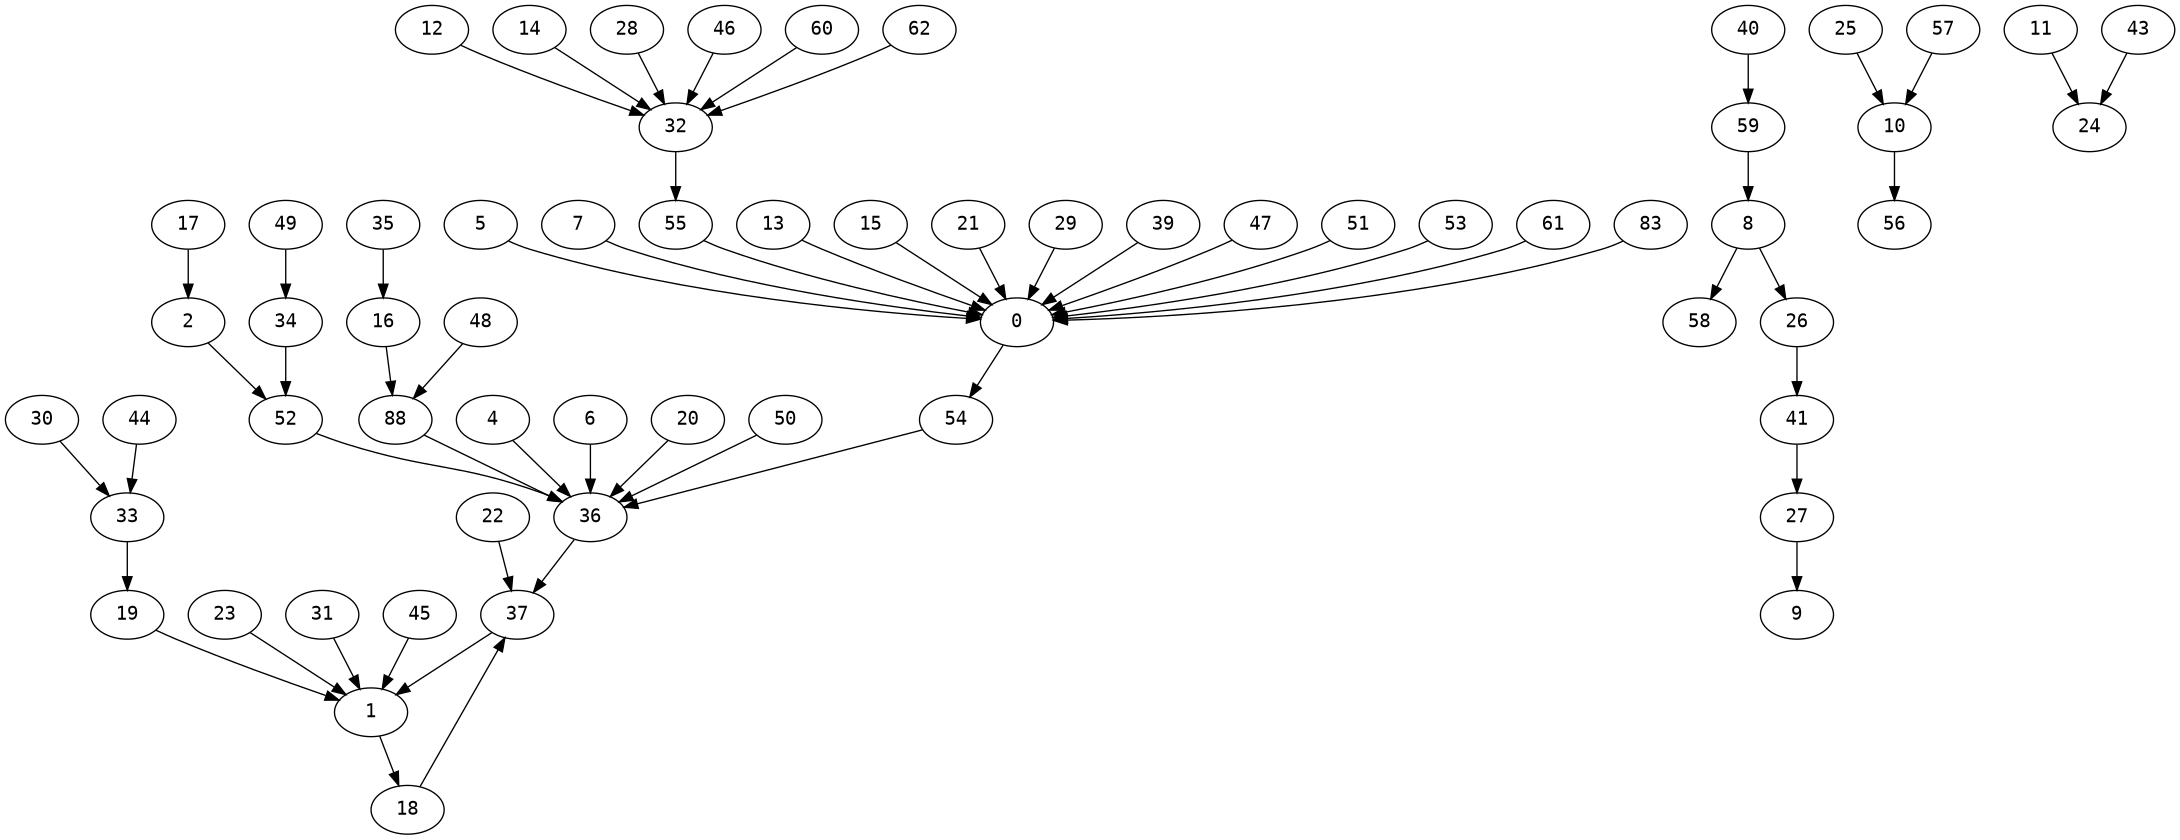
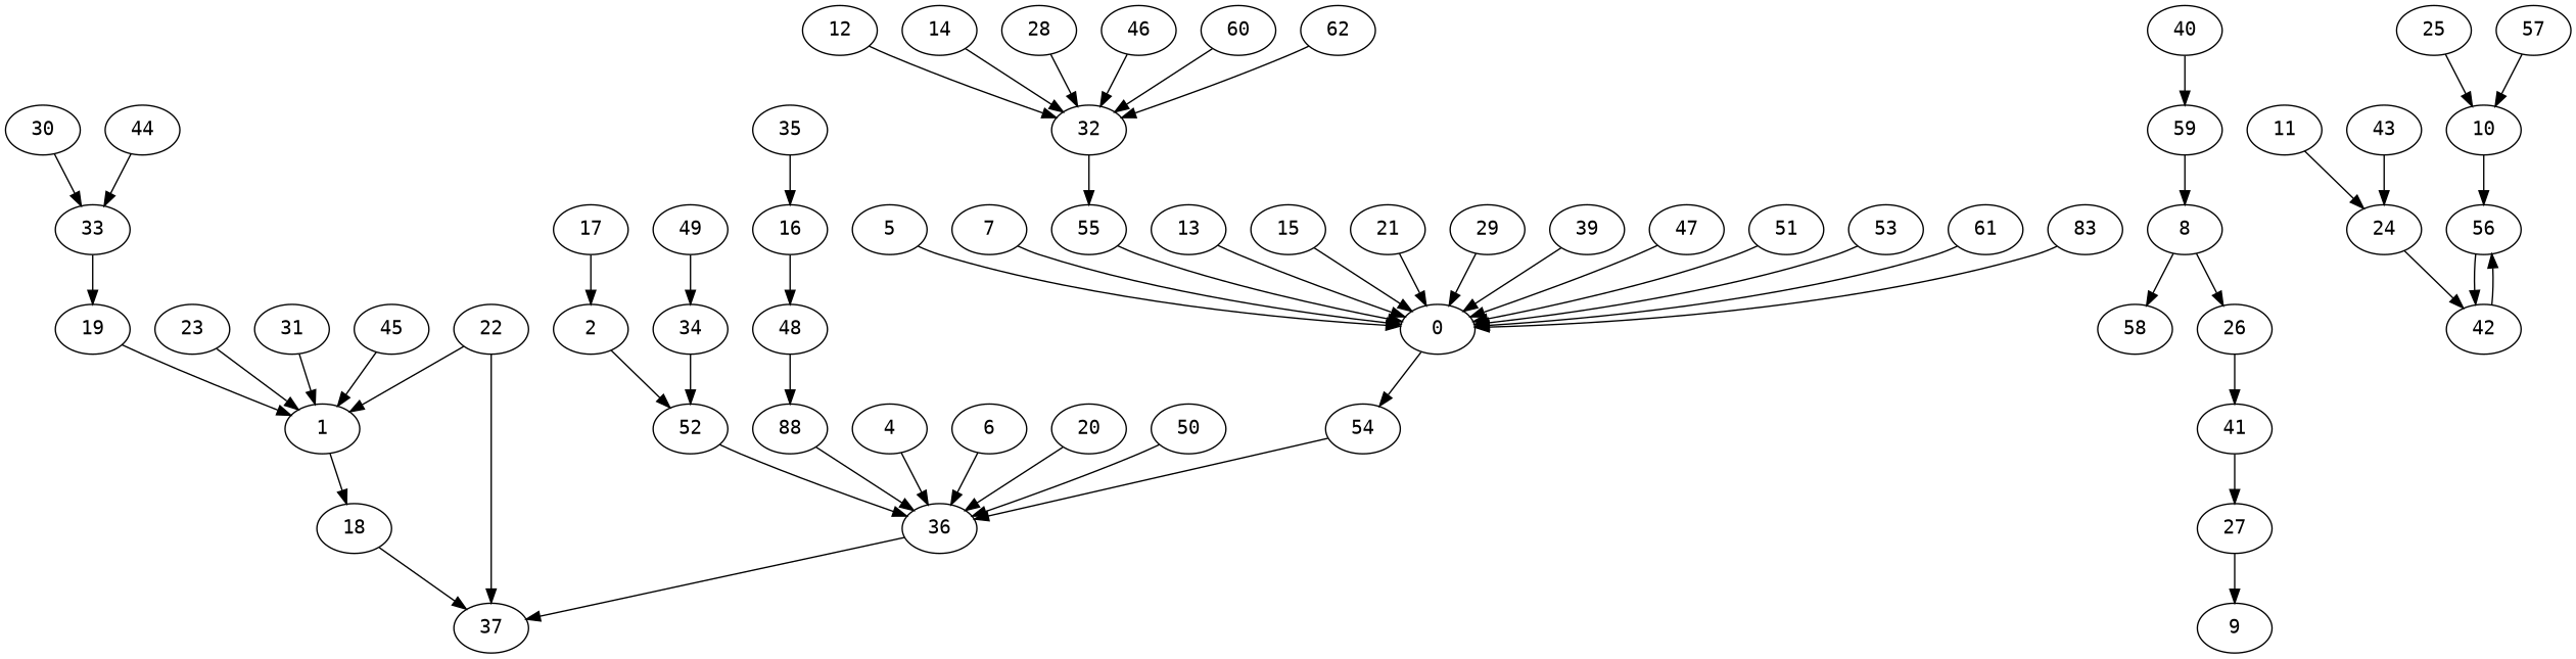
  digraph {
    fontname="DejaVu Sans Mono"
    node [fontname="DejaVu Sans Mono"]
    edge [fontname="DejaVu Sans Mono"]
    n1 [label=0]
    n2 [label=54]
    n3 [label=36]
    n4 [label=1]
    n5 [label=18]
    n6 [label=37]
    n7 [label=2]
    n8 [label=52]
    n9 [label=16]
    n10 [label=88]
    n11 [label=4]
    n12 [label=5]
    n13 [label=6]
    n14 [label=7]
    n15 [label=8]
    n16 [label=58]
    n17 [label=26]
    n18 [label=9]
    n19 [label=41]
    n20 [label=10]
    n21 [label=56]
+   n22 [label=42]
    n23 [label=11]
    n24 [label=24]
    n25 [label=12]
    n26 [label=32]
    n27 [label=55]
    n28 [label=13]
    n29 [label=14]
    n30 [label=15]
    n31 [label=17]
    n32 [label=19]
    n33 [label=20]
    n34 [label=21]
    n35 [label=22]
    n36 [label=23]
    n37 [label=25]
    n38 [label=27]
    n39 [label=28]
    n40 [label=29]
    n41 [label=30]
    n42 [label=33]
    n43 [label=31]
    n44 [label=34]
    n45 [label=35]
    n46 [label=39]
    n47 [label=40]
    n48 [label=59]
    n49 [label=43]
    n50 [label=44]
    n51 [label=45]
    n52 [label=46]
    n53 [label=47]
    n54 [label=48]
    n55 [label=49]
    n56 [label=50]
    n57 [label=51]
    n58 [label=53]
    n59 [label=57]
    n60 [label=60]
    n61 [label=61]
    n62 [label=62]
    n63 [label=83]
    n1 -> n2
    n2 -> n3
    n3 -> n6
    n4 -> n5
    n5 -> n6
-   n6 -> n4
+   n35 -> n4
    n7 -> n8
    n8 -> n3
-   n9 -> n10
+   n9 -> n54
    n10 -> n3
    n11 -> n3
    n12 -> n1
    n13 -> n3
    n14 -> n1
    n15 -> n16
    n15 -> n17
    n17 -> n19
    n19 -> n38
    n20 -> n21
+   n21 -> n22
+   n22 -> n21
    n23 -> n24
+   n24 -> n22
    n25 -> n26
    n26 -> n27
    n27 -> n1
    n28 -> n1
    n29 -> n26
    n30 -> n1
    n31 -> n7
    n32 -> n4
    n33 -> n3
    n34 -> n1
    n35 -> n6
    n36 -> n4
    n37 -> n20
    n38 -> n18
    n39 -> n26
    n40 -> n1
    n41 -> n42
    n42 -> n32
    n43 -> n4
    n44 -> n8
    n45 -> n9
    n46 -> n1
    n47 -> n48
    n48 -> n15
    n49 -> n24
    n50 -> n42
    n51 -> n4
    n52 -> n26
    n53 -> n1
    n54 -> n10
    n55 -> n44
    n56 -> n3
    n57 -> n1
    n58 -> n1
    n59 -> n20
    n60 -> n26
    n61 -> n1
    n62 -> n26
    n63 -> n1
  }
